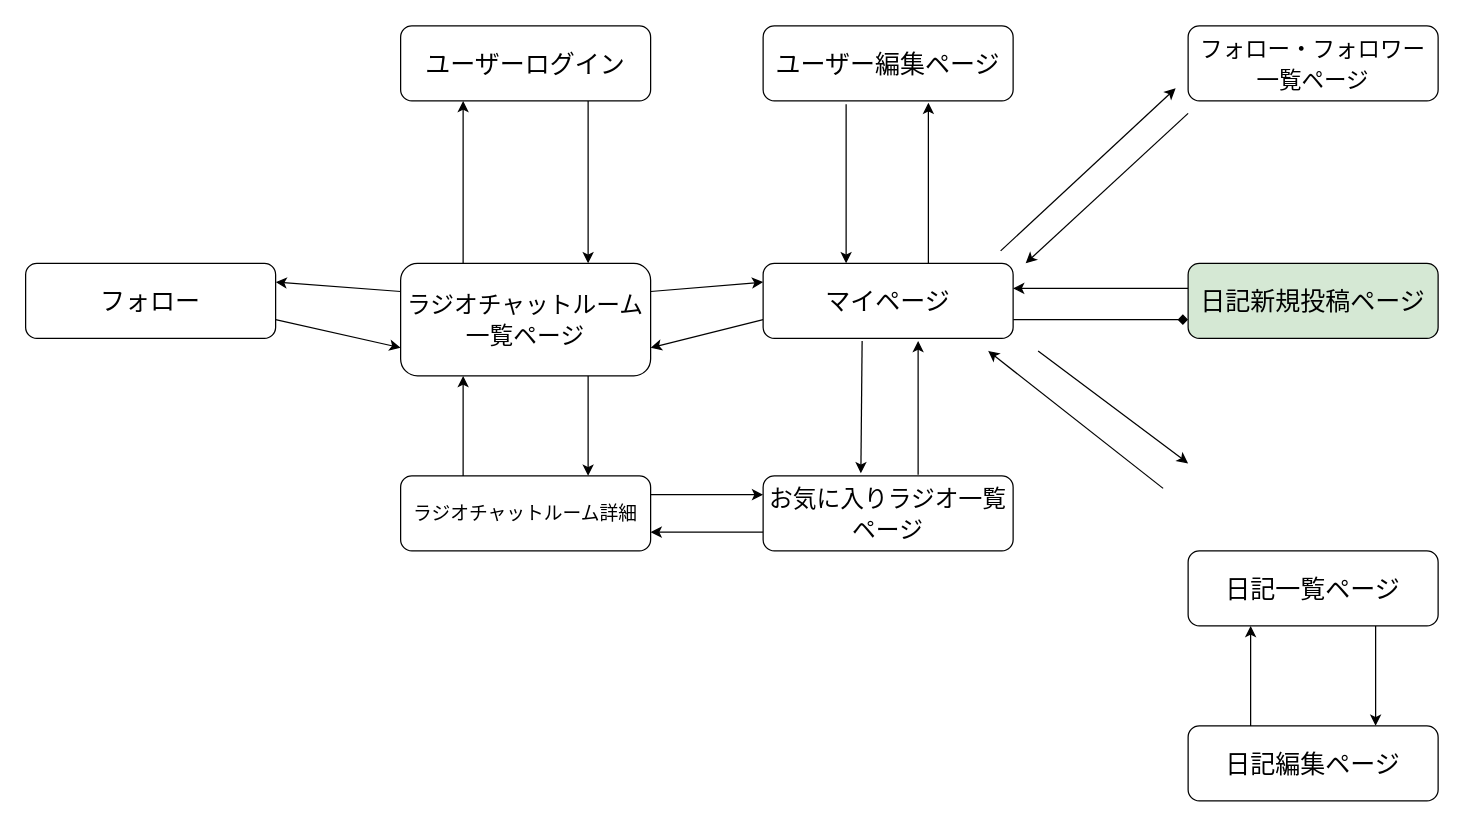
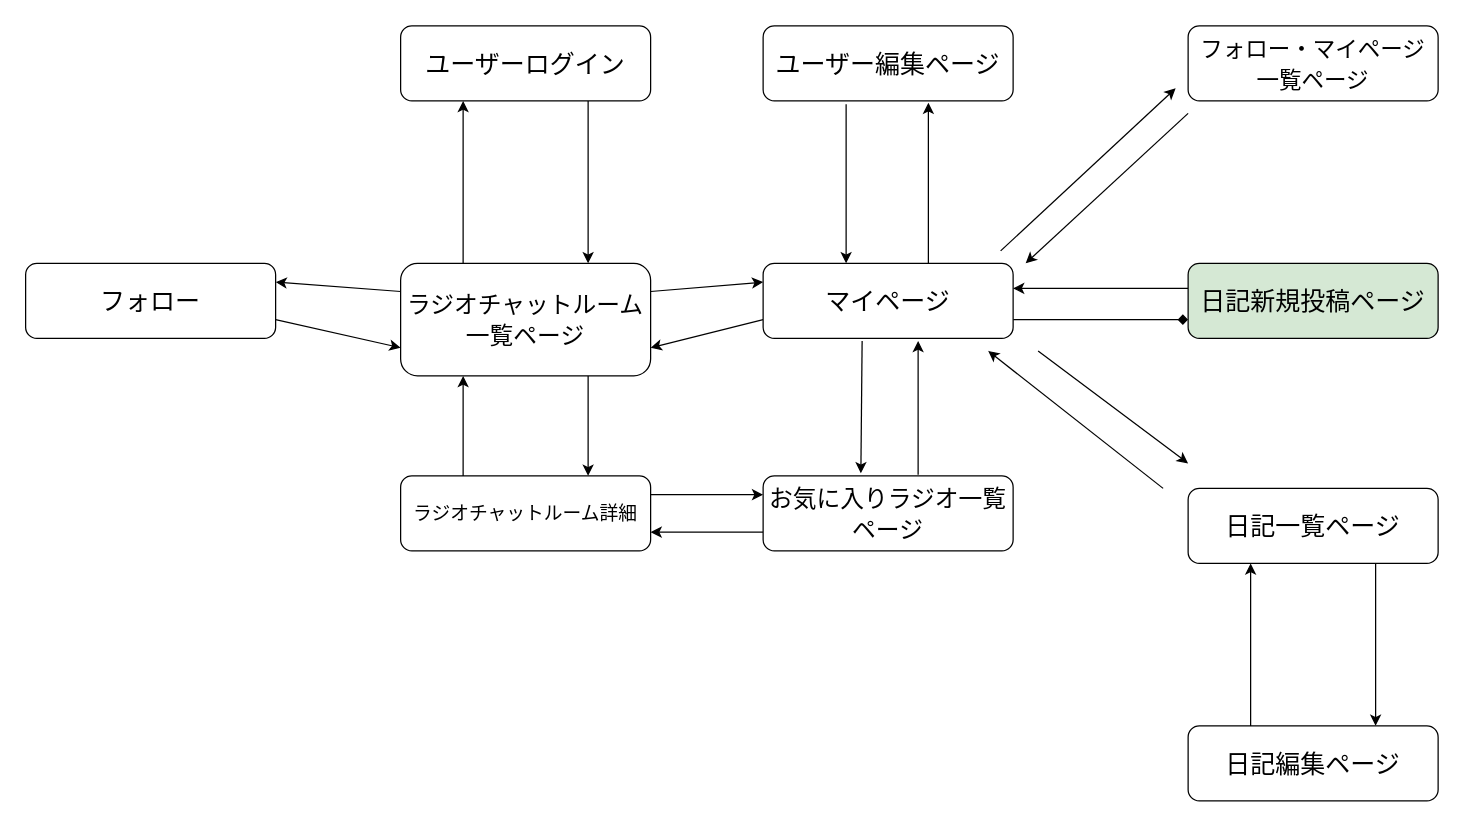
  <mxCell id="0" />
  <mxCell id="1" parent="0" />
  <mxCell id="2" style="edgeStyle=none;html=1;exitX=0.25;exitY=0;exitDx=0;exitDy=0;entryX=0.25;entryY=1;entryDx=0;entryDy=0;fontSize=15;" edge="1" parent="1" source="6" target="20"><mxGeometry relative="1" as="geometry" /></mxCell>
  <mxCell id="3" style="edgeStyle=none;html=1;fontSize=15;entryX=0;entryY=0.25;entryDx=0;entryDy=0;exitX=1;exitY=0.25;exitDx=0;exitDy=0;" edge="1" parent="1" source="6" target="16"><mxGeometry relative="1" as="geometry"><mxPoint x="530" y="350" as="sourcePoint" /><mxPoint x="600" y="270" as="targetPoint" /></mxGeometry></mxCell>
  <mxCell id="4" style="edgeStyle=none;html=1;fontSize=15;entryX=1;entryY=0.25;entryDx=0;entryDy=0;exitX=0;exitY=0.25;exitDx=0;exitDy=0;" edge="1" parent="1" source="6" target="18"><mxGeometry relative="1" as="geometry"><mxPoint x="340" y="360" as="sourcePoint" /><mxPoint x="260" y="270" as="targetPoint" /></mxGeometry></mxCell>
  <mxCell id="5" style="edgeStyle=none;html=1;exitX=0.25;exitY=1;exitDx=0;exitDy=0;entryX=0.25;entryY=0;entryDx=0;entryDy=0;fontSize=18;startArrow=classic;startFill=1;endArrow=none;endFill=0;" edge="1" parent="1" source="6" target="9"><mxGeometry relative="1" as="geometry" /></mxCell>
  <mxCell id="6" value="&lt;font style=&quot;font-size: 19px;&quot;&gt;ラジオチャットルーム一覧ページ&lt;/font&gt;" style="rounded=1;whiteSpace=wrap;html=1;fontSize=20;" vertex="1" parent="1"><mxGeometry x="320" y="210" width="200" height="90" as="geometry" /></mxCell>
  <mxCell id="7" style="edgeStyle=none;html=1;fontSize=15;exitX=1;exitY=0.25;exitDx=0;exitDy=0;entryX=0;entryY=0.25;entryDx=0;entryDy=0;" edge="1" parent="1" source="9" target="31"><mxGeometry relative="1" as="geometry"><mxPoint x="730" y="430" as="targetPoint" /></mxGeometry></mxCell>
  <mxCell id="8" style="edgeStyle=none;html=1;exitX=0.75;exitY=0;exitDx=0;exitDy=0;entryX=0.75;entryY=1;entryDx=0;entryDy=0;fontSize=18;startArrow=classic;startFill=1;endArrow=none;endFill=0;" edge="1" parent="1" source="9" target="6"><mxGeometry relative="1" as="geometry" /></mxCell>
  <mxCell id="9" value="&lt;font style=&quot;font-size: 15px;&quot;&gt;ラジオチャットルーム詳細&lt;/font&gt;" style="rounded=1;whiteSpace=wrap;html=1;fontSize=15;" vertex="1" parent="1"><mxGeometry x="320" y="380" width="200" height="60" as="geometry" /></mxCell>
  <mxCell id="10" style="edgeStyle=none;html=1;fontSize=15;entryX=1;entryY=0.75;entryDx=0;entryDy=0;exitX=0;exitY=0.75;exitDx=0;exitDy=0;" edge="1" parent="1" source="16" target="6"><mxGeometry relative="1" as="geometry"><mxPoint x="620" y="280" as="sourcePoint" /><mxPoint x="540" y="370" as="targetPoint" /></mxGeometry></mxCell>
  <mxCell id="11" style="edgeStyle=none;html=1;entryX=1;entryY=0.75;entryDx=0;entryDy=0;fontSize=15;exitX=0;exitY=0.75;exitDx=0;exitDy=0;" edge="1" parent="1" source="31" target="9"><mxGeometry relative="1" as="geometry"><mxPoint x="690" y="440" as="sourcePoint" /></mxGeometry></mxCell>
  <mxCell id="12" value="" style="edgeStyle=none;html=1;fontSize=15;exitX=0.661;exitY=0;exitDx=0;exitDy=0;entryX=0.661;entryY=1.025;entryDx=0;entryDy=0;entryPerimeter=0;exitPerimeter=0;" edge="1" parent="1" source="16" target="22"><mxGeometry relative="1" as="geometry" /></mxCell>
  <mxCell id="13" style="edgeStyle=none;html=1;fontSize=15;" edge="1" parent="1"><mxGeometry relative="1" as="geometry"><mxPoint x="830" y="280" as="sourcePoint" /><mxPoint x="950" y="370" as="targetPoint" /></mxGeometry></mxCell>
  <mxCell id="14" style="edgeStyle=none;html=1;exitX=1;exitY=0.75;exitDx=0;exitDy=0;entryX=0;entryY=0.75;entryDx=0;entryDy=0;fontSize=15;endArrow=diamond;" edge="1" parent="1" source="16" target="27"><mxGeometry relative="1" as="geometry" /></mxCell>
  <mxCell id="15" style="edgeStyle=none;html=1;entryX=0.391;entryY=-0.034;entryDx=0;entryDy=0;entryPerimeter=0;fontSize=19;exitX=0.396;exitY=1.034;exitDx=0;exitDy=0;exitPerimeter=0;" edge="1" parent="1" source="16" target="31"><mxGeometry relative="1" as="geometry" /></mxCell>
  <mxCell id="16" value="マイページ" style="rounded=1;whiteSpace=wrap;html=1;fontSize=20;" vertex="1" parent="1"><mxGeometry x="610" y="210" width="200" height="60" as="geometry" /></mxCell>
  <mxCell id="17" style="edgeStyle=none;html=1;fontSize=15;entryX=0;entryY=0.75;entryDx=0;entryDy=0;exitX=1;exitY=0.75;exitDx=0;exitDy=0;" edge="1" parent="1" source="18" target="6"><mxGeometry relative="1" as="geometry"><mxPoint x="240" y="280" as="sourcePoint" /><mxPoint x="320" y="370" as="targetPoint" /></mxGeometry></mxCell>
  <mxCell id="18" value="&lt;span style=&quot;font-size: 20px;&quot;&gt;フォロー&lt;/span&gt;" style="rounded=1;whiteSpace=wrap;html=1;" vertex="1" parent="1"><mxGeometry x="20" y="210" width="200" height="60" as="geometry" /></mxCell>
  <mxCell id="19" style="edgeStyle=none;html=1;exitX=0.75;exitY=1;exitDx=0;exitDy=0;entryX=0.75;entryY=0;entryDx=0;entryDy=0;fontSize=15;" edge="1" parent="1" source="20" target="6"><mxGeometry relative="1" as="geometry" /></mxCell>
  <mxCell id="20" value="ユーザーログイン" style="rounded=1;whiteSpace=wrap;html=1;fontSize=20;" vertex="1" parent="1"><mxGeometry x="320" y="20" width="200" height="60" as="geometry" /></mxCell>
  <mxCell id="21" value="" style="edgeStyle=none;html=1;fontSize=15;entryX=0.332;entryY=0;entryDx=0;entryDy=0;exitX=0.332;exitY=1.044;exitDx=0;exitDy=0;exitPerimeter=0;entryPerimeter=0;" edge="1" parent="1" source="22" target="16"><mxGeometry relative="1" as="geometry" /></mxCell>
  <mxCell id="22" value="ユーザー編集ページ" style="rounded=1;whiteSpace=wrap;html=1;fontSize=20;" vertex="1" parent="1"><mxGeometry x="610" y="20" width="200" height="60" as="geometry" /></mxCell>
  <mxCell id="23" style="edgeStyle=none;html=1;fontSize=15;" edge="1" parent="1"><mxGeometry relative="1" as="geometry"><mxPoint x="790" y="280" as="targetPoint" /><mxPoint x="930" y="390" as="sourcePoint" /></mxGeometry></mxCell>
  <mxCell id="24" style="edgeStyle=none;html=1;entryX=0.75;entryY=0;entryDx=0;entryDy=0;fontSize=15;exitX=0.75;exitY=1;exitDx=0;exitDy=0;" edge="1" parent="1" source="25" target="29"><mxGeometry relative="1" as="geometry" /></mxCell>
- <mxCell id="25" value="日記一覧ページ" style="rounded=1;whiteSpace=wrap;html=1;fontSize=20;" vertex="1" parent="1"><mxGeometry x="950" y="440" width="200" height="60" as="geometry" /></mxCell>
+ <mxCell id="25" value="日記一覧ページ" style="rounded=1;whiteSpace=wrap;html=1;fontSize=20;" vertex="1" parent="1"><mxGeometry x="950" y="390" width="200" height="60" as="geometry" /></mxCell>
  <mxCell id="26" style="edgeStyle=none;html=1;fontSize=15;" edge="1" parent="1"><mxGeometry relative="1" as="geometry"><mxPoint x="950" y="230" as="sourcePoint" /><mxPoint x="810" y="230" as="targetPoint" /></mxGeometry></mxCell>
  <mxCell id="27" value="日記新規投稿ページ" style="rounded=1;whiteSpace=wrap;html=1;fontSize=20;fillColor=#d5e8d4;" vertex="1" parent="1"><mxGeometry x="950" y="210" width="200" height="60" as="geometry" /></mxCell>
  <mxCell id="28" style="edgeStyle=none;html=1;exitX=0.25;exitY=0;exitDx=0;exitDy=0;fontSize=15;entryX=0.25;entryY=1;entryDx=0;entryDy=0;" edge="1" parent="1" source="29" target="25"><mxGeometry relative="1" as="geometry"><mxPoint x="999.882" y="460" as="targetPoint" /></mxGeometry></mxCell>
  <mxCell id="29" value="日記編集ページ" style="rounded=1;whiteSpace=wrap;html=1;fontSize=20;" vertex="1" parent="1"><mxGeometry x="950" y="580" width="200" height="60" as="geometry" /></mxCell>
  <mxCell id="30" style="edgeStyle=none;html=1;entryX=0.62;entryY=1.034;entryDx=0;entryDy=0;fontSize=19;exitX=0.62;exitY=-0.015;exitDx=0;exitDy=0;exitPerimeter=0;entryPerimeter=0;" edge="1" parent="1" source="31" target="16"><mxGeometry relative="1" as="geometry" /></mxCell>
  <mxCell id="31" value="&lt;font style=&quot;font-size: 19px;&quot;&gt;お気に入りラジオ一覧ページ&lt;/font&gt;" style="rounded=1;whiteSpace=wrap;html=1;fontSize=20;" vertex="1" parent="1"><mxGeometry x="610" y="380" width="200" height="60" as="geometry" /></mxCell>
- <mxCell id="32" value="&lt;font style=&quot;font-size: 18px;&quot;&gt;フォロー・フォロワー&lt;br&gt;一覧ページ&lt;/font&gt;" style="rounded=1;whiteSpace=wrap;html=1;fontSize=20;" vertex="1" parent="1"><mxGeometry x="950" y="20" width="200" height="60" as="geometry" /></mxCell>
+ <mxCell id="32" value="&lt;font style=&quot;font-size: 18px;&quot;&gt;フォロー・マイページ&lt;br&gt;一覧ページ&lt;/font&gt;" style="rounded=1;whiteSpace=wrap;html=1;fontSize=20;" vertex="1" parent="1"><mxGeometry x="950" y="20" width="200" height="60" as="geometry" /></mxCell>
  <mxCell id="33" value="" style="endArrow=classic;html=1;fontSize=18;" edge="1" parent="1"><mxGeometry width="50" height="50" relative="1" as="geometry"><mxPoint x="800" y="200" as="sourcePoint" /><mxPoint x="940" y="70" as="targetPoint" /></mxGeometry></mxCell>
  <mxCell id="34" value="" style="endArrow=classic;html=1;fontSize=18;" edge="1" parent="1"><mxGeometry width="50" height="50" relative="1" as="geometry"><mxPoint x="950" y="90" as="sourcePoint" /><mxPoint x="820" y="210" as="targetPoint" /></mxGeometry></mxCell>
